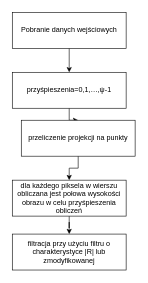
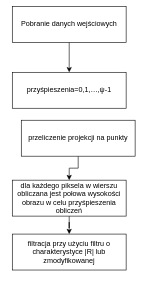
  <mxCell id="0" />
  <mxCell id="1" parent="0" />
  <mxCell id="2" value="" style="edgeStyle=orthogonalEdgeStyle;rounded=0;orthogonalLoop=1;jettySize=auto;html=1;" edge="1" parent="1" source="3" target="5"><mxGeometry relative="1" as="geometry" /></mxCell>
- <mxCell id="3" value="Pobranie danych wejściowych" style="rounded=0;whiteSpace=wrap;html=1;" vertex="1" parent="1"><mxGeometry x="20" y="20" width="190" height="60" as="geometry" /></mxCell>
- <mxCell id="4" value="" style="edgeStyle=orthogonalEdgeStyle;rounded=0;orthogonalLoop=1;jettySize=auto;html=1;" edge="1" parent="1" source="5" target="7"><mxGeometry relative="1" as="geometry" /></mxCell>
+ <mxCell id="3" value="Pobranie danych wejściowych" style="rounded=0;whiteSpace=wrap;html=1;" vertex="1" parent="1"><mxGeometry x="20" y="10" width="190" height="60" as="geometry" /></mxCell>
  <mxCell id="5" value="przyśpieszenia=0,1,…,ψ-1" style="rounded=0;whiteSpace=wrap;html=1;" vertex="1" parent="1"><mxGeometry x="20" y="120" width="190" height="60" as="geometry" /></mxCell>
  <mxCell id="6" value="" style="edgeStyle=orthogonalEdgeStyle;rounded=0;orthogonalLoop=1;jettySize=auto;html=1;" edge="1" parent="1" source="7" target="9"><mxGeometry relative="1" as="geometry" /></mxCell>
  <mxCell id="7" value="przeliczenie projekcji na punkty " style="rounded=0;whiteSpace=wrap;html=1;" vertex="1" parent="1"><mxGeometry x="35" y="200" width="190" height="60" as="geometry" /></mxCell>
  <mxCell id="8" value="" style="edgeStyle=orthogonalEdgeStyle;rounded=0;orthogonalLoop=1;jettySize=auto;html=1;" edge="1" parent="1" source="9" target="10"><mxGeometry relative="1" as="geometry" /></mxCell>
  <mxCell id="9" value="dla każdego piksela w wierszu obliczana jest połowa wysokości obrazu w celu przyśpieszenia obliczeń" style="rounded=0;whiteSpace=wrap;html=1;" vertex="1" parent="1"><mxGeometry x="20" y="300" width="190" height="60" as="geometry" /></mxCell>
  <mxCell id="10" value="filtracja przy użyciu filtru o charakterystyce |R| lub zmodyfikowanej" style="rounded=0;whiteSpace=wrap;html=1;" vertex="1" parent="1"><mxGeometry x="20" y="390" width="190" height="60" as="geometry" /></mxCell>
